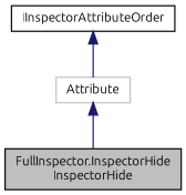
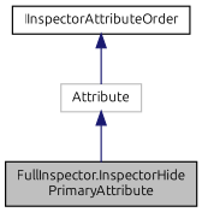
  digraph {
    fontname=Ubuntu
    node [color=black fillcolor=white fontname=Ubuntu fontsize=10 shape=record style=filled]
    edge [color=midnightblue dir=back fontname=Ubuntu fontsize=10 labelfontname=Helvetica labelfontsize=10 style=solid]
-   n1 [fillcolor=grey75 fontcolor=black height=0.2 label="FullInspector.InspectorHide\lInspectorHide" width=0.4]
+   n1 [fillcolor=grey75 fontcolor=black height=0.2 label="FullInspector.InspectorHide\lPrimaryAttribute" width=0.4]
    n2 [color=grey75 height=0.2 label=Attribute width=0.4]
    n3 [height=0.2 label=IInspectorAttributeOrder width=0.4]
    n2 -> n1
    n3 -> n2
  }
